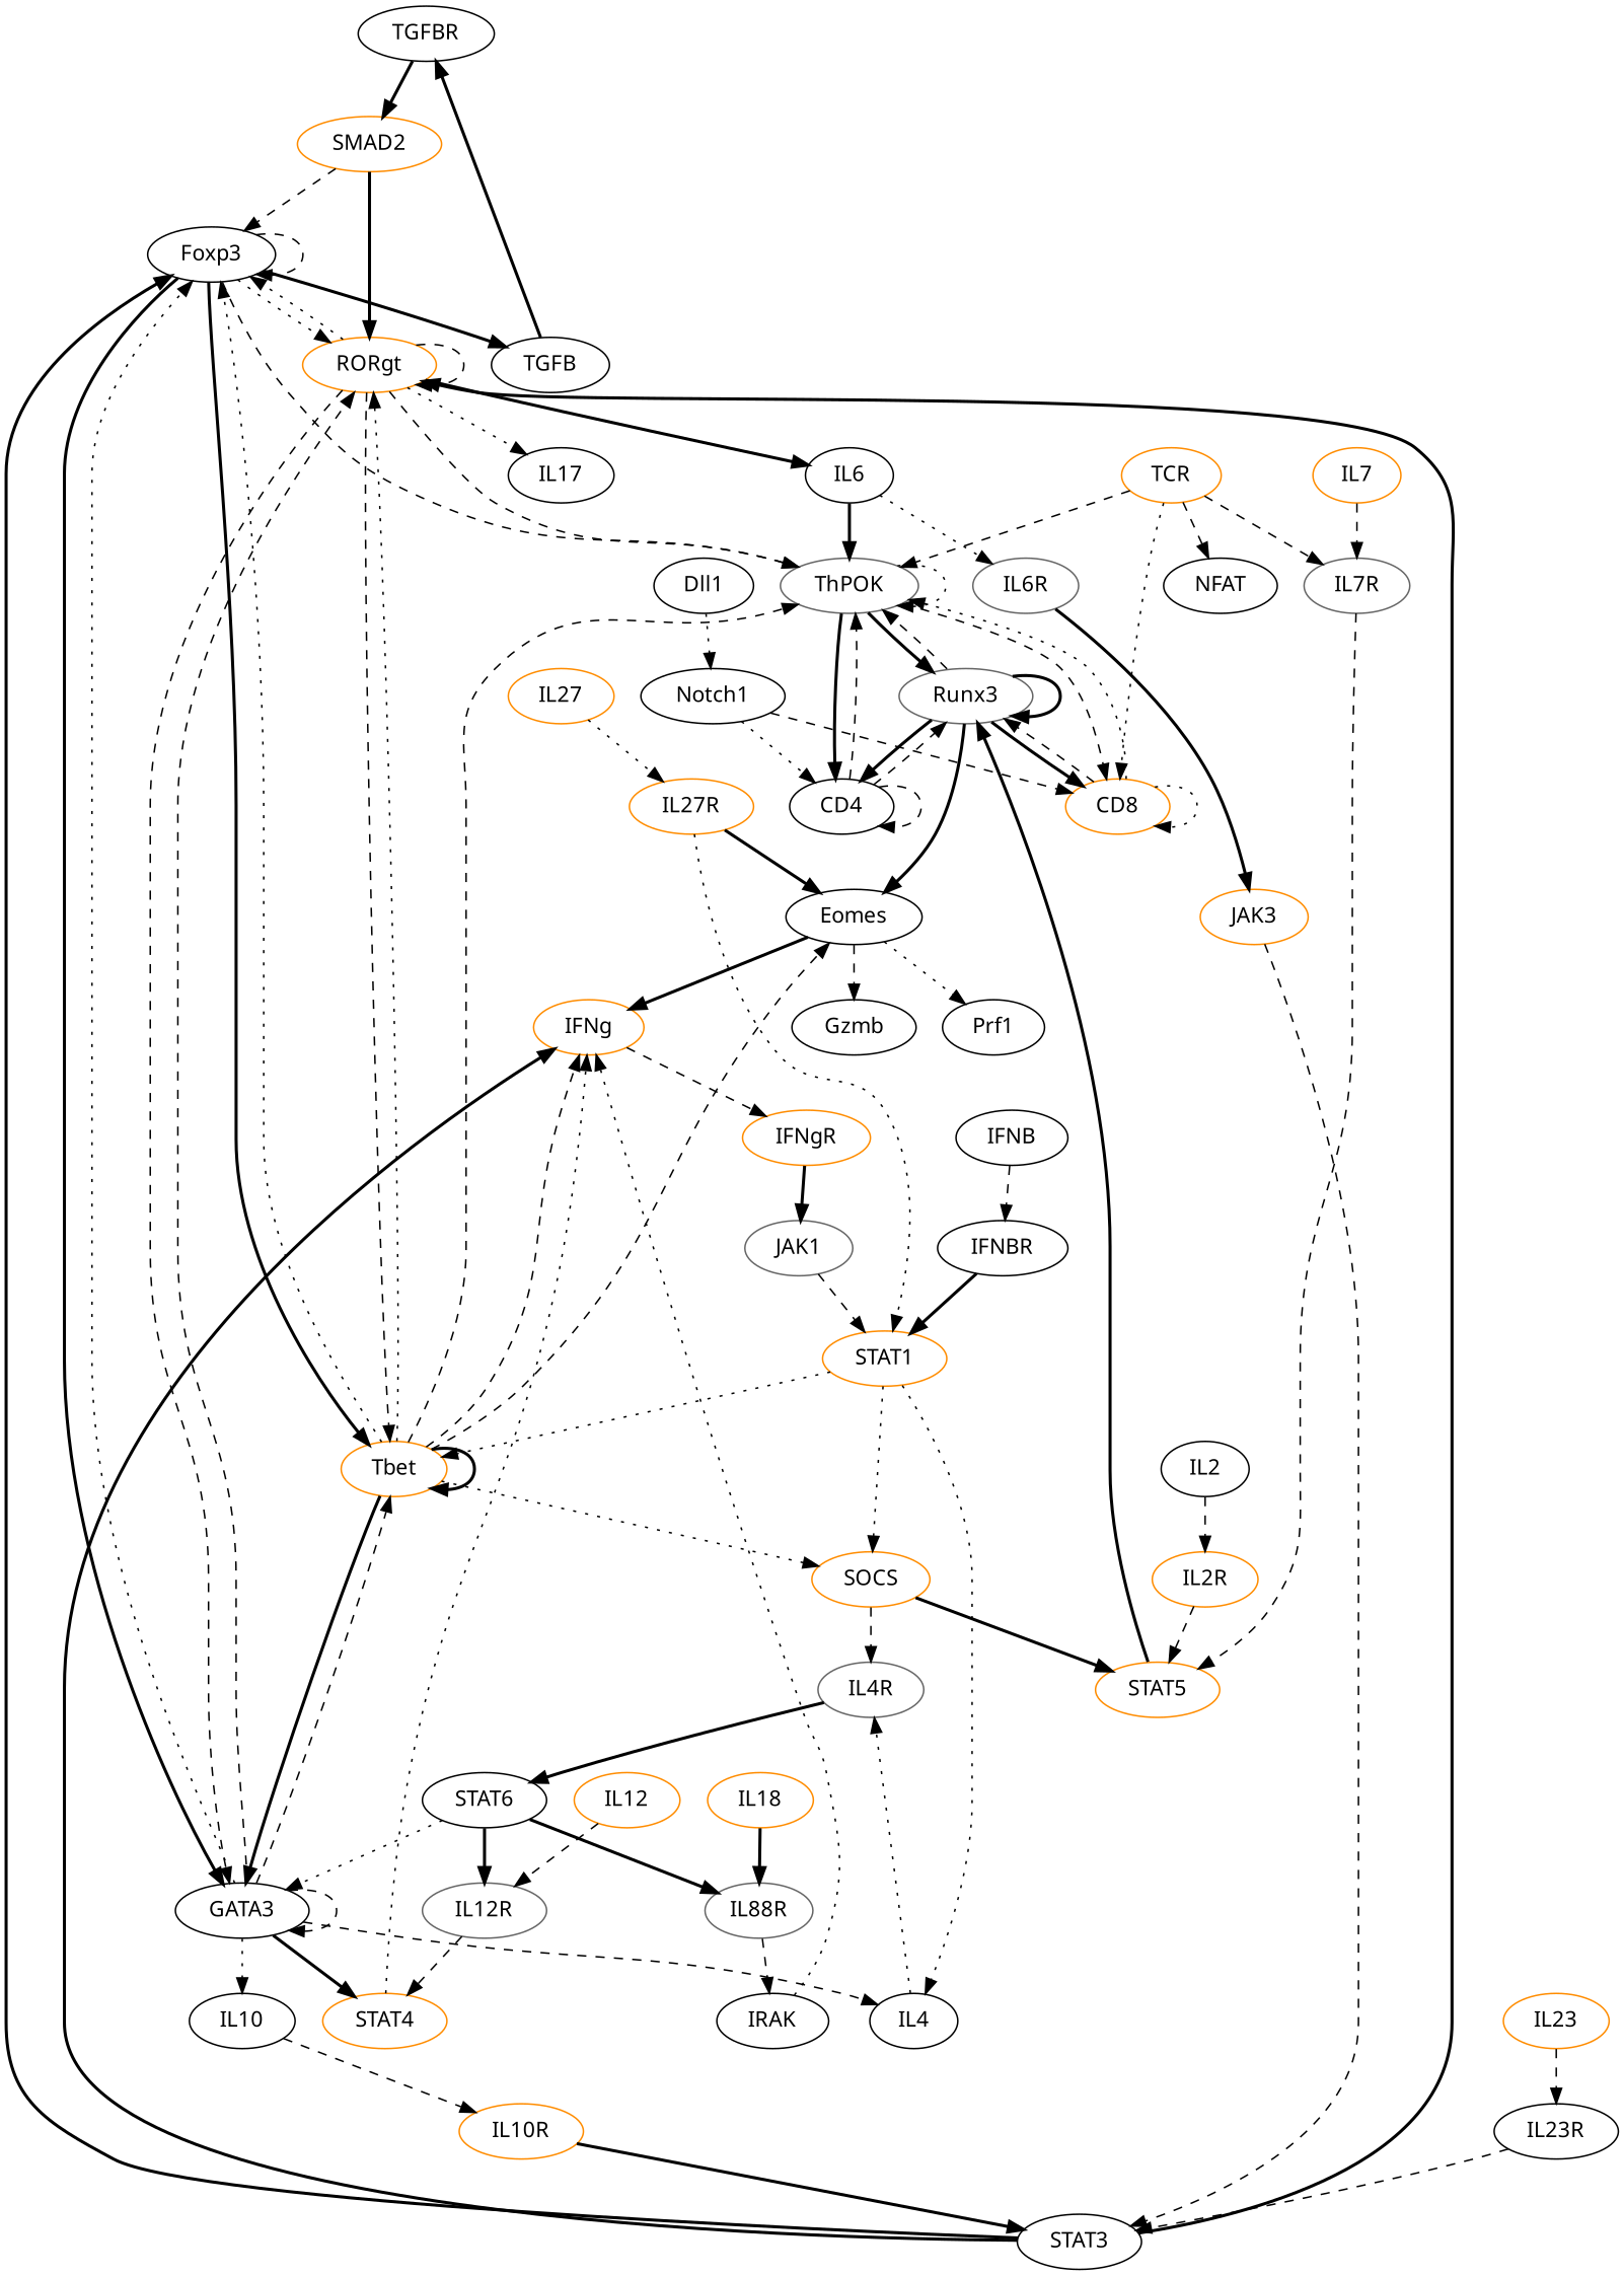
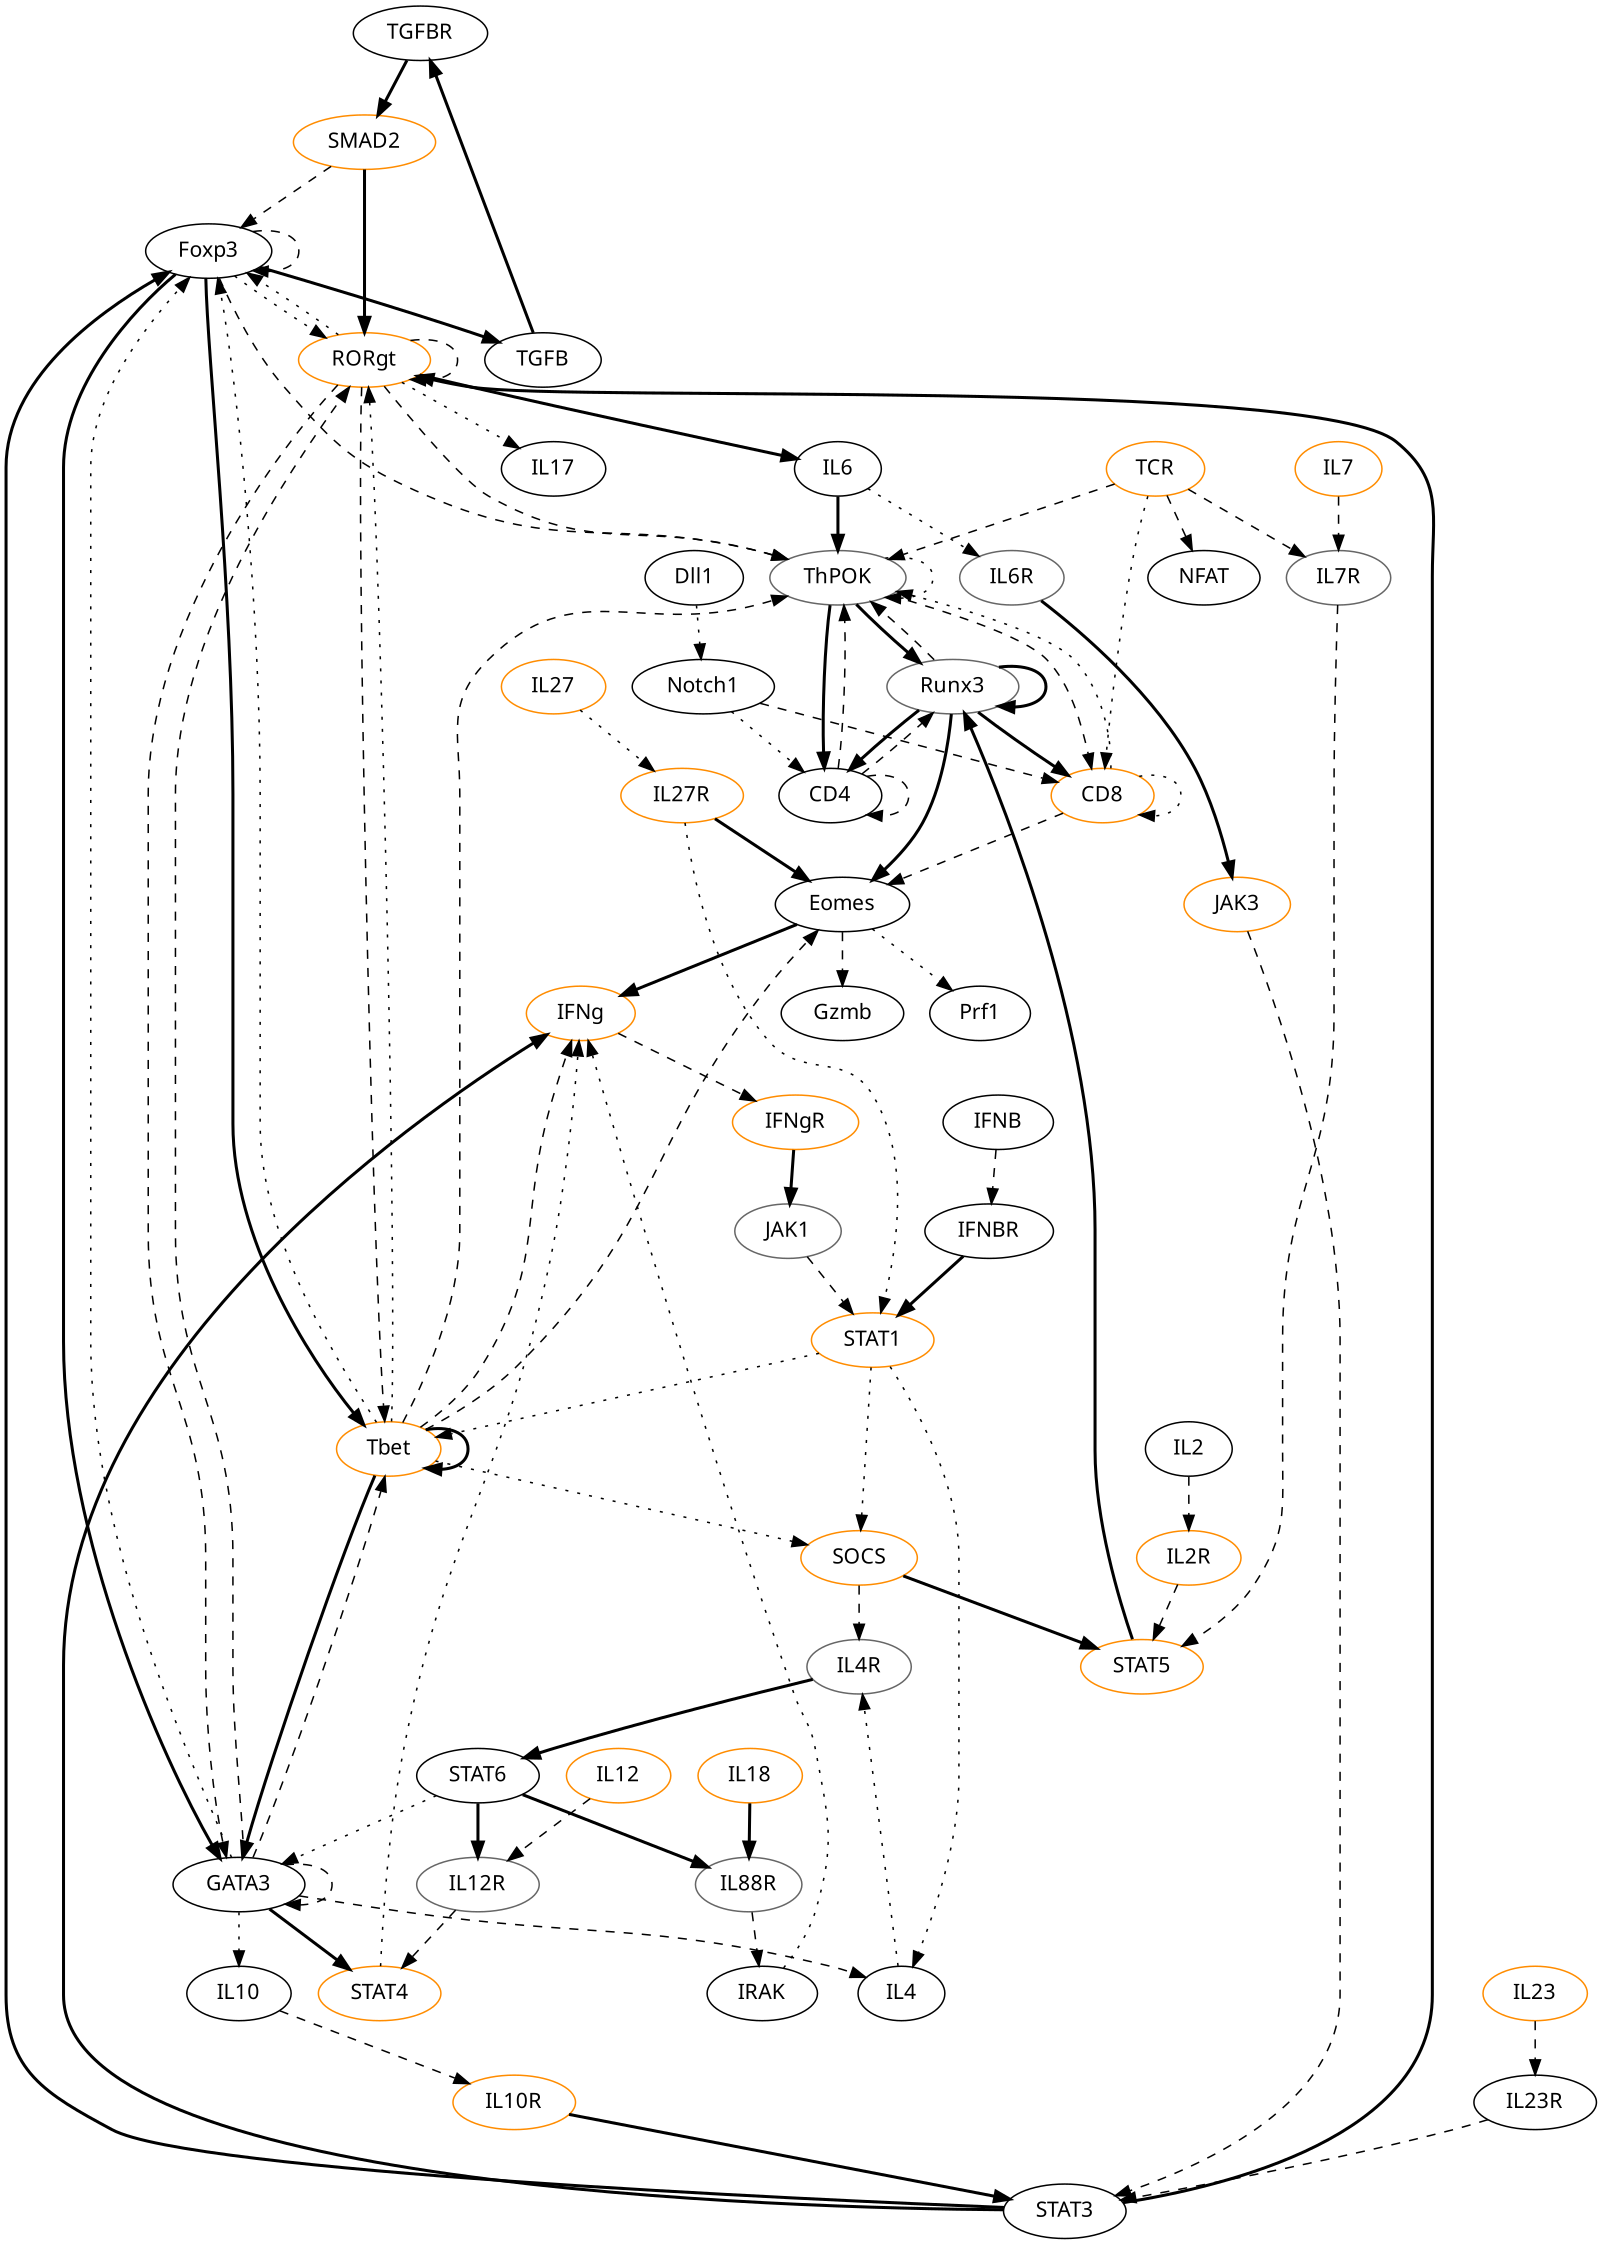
  digraph {
    fontname="Noto Sans"
    node [color=black fontname="Noto Sans"]
    edge [fontname="Noto Sans" style=dashed]
    " TGFBR " [equation="  ( TGFB ) "]
    " SMAD2 " [color=darkorange equation="  ( TGFBR ) "]
    " Foxp3 " [equation="  (  (  (  (  ( SMAD2  ) && ! ( STAT3  )  ) && ! ( Tbet  )  ) && ! ( GATA3  )  ) && ! ( RORgt  )  )  || (  (  (  (  ( Foxp3  ) && ! ( STAT3  )  ) && ! ( Tbet  )  ) && ! ( GATA3  )  ) && ! ( RORgt  )  ) "]
    " RORgt " [color=darkorange equation="  (  (  (  ( SMAD2  ) && ! ( Tbet  )  ) && ! ( Foxp3  )  ) && ! ( GATA3  )  )  || (  (  (  ( RORgt  ) && ! ( Tbet  )  ) && ! ( Foxp3  )  ) && ! ( GATA3  )  )  || (  (  (  ( STAT3  ) && ! ( Tbet  )  ) && ! ( Foxp3  )  ) && ! ( GATA3  )  ) "]
    " Runx3 " [color=gray40 equation="  (  (  ( Runx3  ) && ! ( ThPOK  )  ) && ! ( CD4  )  )  || (  (  ( STAT5  ) && ! ( ThPOK  )  ) && ! ( CD4  )  )  || (  (  ( CD8  ) && ! ( ThPOK  )  ) && ! ( CD4  )  ) "]
    " Eomes " [equation="  ( Runx3 )  || ( Tbet )  || ( IL27R ) "]
    " CD8 " [color=darkorange equation="  (  (  ( Runx3  ) && ! ( ThPOK  )  ) && ! ( TCR  )  )  || (  (  ( Notch1  ) && ! ( ThPOK  )  ) && ! ( TCR  )  )  || (  (  ( CD8  ) && ! ( ThPOK  )  ) && ! ( TCR  )  ) "]
    " ThPOK " [color=gray40 equation="  (  (  ( ThPOK  ) && ! ( CD8  )  ) && ! ( Runx3  )  )  || (  (  ( CD4  ) && ! ( CD8  )  ) && ! ( Runx3  )  )  || (  (  ( TCR  ) && ! ( CD8  )  ) && ! ( Runx3  )  )  || (  (  ( RORgt  ) && ! ( CD8  )  ) && ! ( Runx3  )  )  || (  (  ( Tbet  ) && ! ( CD8  )  ) && ! ( Runx3  )  )  || (  (  ( GATA3  ) && ! ( CD8  )  ) && ! ( Runx3  )  )  || (  (  ( Foxp3  ) && ! ( CD8  )  ) && ! ( Runx3  )  ) "]
    " CD4 " [equation="  (  ( ThPOK  ) && ! ( Runx3  )  )  || (  ( Notch1  ) && ! ( Runx3  )  )  || (  ( CD4  ) && ! ( Runx3  )  ) "]
    " IFNg " [color=darkorange equation="  (  ( STAT4  ) && ! ( STAT3  )  )  || (  ( IRAK  ) && ! ( STAT3  )  )  || (  ( Eomes  ) && ! ( STAT3  )  )  || (  ( Tbet  ) && ! ( STAT3  )  ) "]
    " Gzmb " [equation="  ( Eomes ) "]
    " Prf1 " [equation="  ( Eomes ) "]
    " Tbet " [color=darkorange equation="  (  (  (  ( Tbet  ) && ! ( GATA3  )  ) && ! ( RORgt  )  ) && ! ( Foxp3  )  )  || (  (  (  ( STAT1  ) && ! ( GATA3  )  ) && ! ( RORgt  )  ) && ! ( Foxp3  )  ) "]
    " GATA3 " [equation="  (  (  (  ( STAT6  ) && ! ( RORgt  )  ) && ! ( Foxp3  )  ) && ! ( Tbet  )  )  || (  (  (  ( GATA3  ) && ! ( RORgt  )  ) && ! ( Foxp3  )  ) && ! ( Tbet  )  ) "]
    " SOCS " [color=darkorange equation="  ( Tbet )  || ( STAT1 ) "]
    " STAT4 " [color=darkorange equation="  (  ( IL12R  ) && ! ( GATA3  )  ) "]
    " IL4 " [equation="  (  ( GATA3  ) && ! ( STAT1  )  ) "]
    " IL10 " [equation="  ( GATA3 ) "]
    " STAT5 " [color=darkorange equation="  (  ( IL7R  ) && ! ( SOCS  )  )  || (  ( IL2R  ) && ! ( SOCS  )  ) "]
    " IL4R " [color=gray40 equation="  (  ( IL4  ) && ! ( SOCS  )  ) "]
    " IFNgR " [color=darkorange equation="  ( IFNg ) "]
    " TGFB " [equation="  ( Foxp3 ) "]
    " IL17 " [equation="  ( RORgt ) "]
    " IL6 " [equation="  ( RORgt ) "]
    " IL2R " [color=darkorange equation="  ( IL2 ) "]
    " IFNBR " [equation="  ( IFNB ) "]
    " STAT1 " [color=darkorange equation="  ( IFNBR )  || ( IL27R )  || ( JAK1 ) "]
    " IRAK " [equation="  ( IL18R ) "]
    " JAK1 " [color=gray40 equation="  ( IFNgR ) "]
    " IL10R " [color=darkorange equation="  ( IL10 ) "]
    " STAT6 " [equation="  ( IL4R ) "]
    " IL6R " [color=gray40 equation="  ( IL6 ) "]
    " JAK3 " [color=darkorange equation="  ( IL6R ) "]
    " STAT3 " [equation="  ( JAK3 )  || ( IL23R )  || ( IL10R ) "]
    " IL27R " [color=darkorange equation="  ( IL27 ) "]
    " NFAT " [equation="  ( TCR ) "]
    " IL23R " [equation="  ( IL23 ) "]
    " IL7R " [color=gray40 equation="  (  ( IL7  ) && ! ( TCR  )  ) "]
    " IL12R " [color=gray40 equation="  (  ( IL12  ) && ! ( STAT6  )  ) "]
    n40 [color=gray40 equation="  (  ( IL18  ) && ! ( STAT6  )  ) " label=IL88R]
    " Notch1 " [equation="  ( Dll1 ) "]
    " IL2 "
    " IFNB "
    " TCR " [color=darkorange]
    " IL27 " [color=darkorange]
    " IL23 " [color=darkorange]
    " IL7 " [color=darkorange]
    " IL12 " [color=darkorange]
    " IL18 " [color=darkorange]
    " Dll1 "
    " TGFBR " -> " SMAD2 " [style=bold]
    " SMAD2 " -> " Foxp3 "
    " SMAD2 " -> " RORgt " [style=bold]
    " Foxp3 " -> " Foxp3 "
    " Foxp3 " -> " RORgt " [style=dotted]
    " Foxp3 " -> " ThPOK "
    " Foxp3 " -> " Tbet " [style=bold]
    " Foxp3 " -> " GATA3 " [style=bold]
    " Foxp3 " -> " TGFB " [style=bold]
    " RORgt " -> " Foxp3 " [style=dotted]
    " RORgt " -> " RORgt "
    " RORgt " -> " ThPOK "
    " RORgt " -> " Tbet "
    " RORgt " -> " GATA3 "
    " RORgt " -> " IL17 " [style=dotted]
    " RORgt " -> " IL6 " [style=bold]
    " Runx3 " -> " Runx3 " [style=bold]
    " Runx3 " -> " Eomes " [style=bold]
    " Runx3 " -> " CD8 " [style=bold]
    " Runx3 " -> " ThPOK "
    " Runx3 " -> " CD4 " [style=bold]
    " Eomes " -> " IFNg " [style=bold]
    " Eomes " -> " Gzmb "
    " Eomes " -> " Prf1 " [style=dotted]
-   " CD8 " -> " Runx3 "
+   " CD8 " -> " Eomes "
    " CD8 " -> " CD8 " [style=dotted]
    " CD8 " -> " ThPOK " [style=dotted]
    " ThPOK " -> " Runx3 " [style=bold]
    " ThPOK " -> " CD8 "
    " ThPOK " -> " ThPOK " [style=dotted]
    " ThPOK " -> " CD4 " [style=bold]
    " CD4 " -> " Runx3 "
    " CD4 " -> " ThPOK "
    " CD4 " -> " CD4 "
    " IFNg " -> " IFNgR "
    " Tbet " -> " Foxp3 " [style=dotted]
    " Tbet " -> " RORgt " [style=dotted]
    " Tbet " -> " Eomes "
    " Tbet " -> " ThPOK "
    " Tbet " -> " IFNg "
    " Tbet " -> " Tbet " [style=bold]
    " Tbet " -> " GATA3 " [style=bold]
    " Tbet " -> " SOCS " [style=dotted]
    " GATA3 " -> " Foxp3 " [style=dotted]
    " GATA3 " -> " RORgt "
    " GATA3 " -> " Tbet "
    " GATA3 " -> " GATA3 "
    " GATA3 " -> " STAT4 " [style=bold]
    " GATA3 " -> " IL4 "
    " GATA3 " -> " IL10 " [style=dotted]
    " SOCS " -> " STAT5 " [style=bold]
    " SOCS " -> " IL4R "
    " STAT4 " -> " IFNg " [style=dotted]
    " IL4 " -> " IL4R " [style=dotted]
    " IL10 " -> " IL10R "
    " STAT5 " -> " Runx3 " [style=bold]
    " IL4R " -> " STAT6 " [style=bold]
    " IFNgR " -> " JAK1 " [style=bold]
    " TGFB " -> " TGFBR " [style=bold]
    " IL6 " -> " ThPOK " [style=bold]
    " IL6 " -> " IL6R " [style=dotted]
    " IL2R " -> " STAT5 "
    " IFNBR " -> " STAT1 " [style=bold]
    " STAT1 " -> " Tbet " [style=dotted]
    " STAT1 " -> " SOCS " [style=dotted]
    " STAT1 " -> " IL4 " [style=dotted]
    " IRAK " -> " IFNg " [style=dotted]
    " JAK1 " -> " STAT1 "
    " IL10R " -> " STAT3 " [style=bold]
    " STAT6 " -> " GATA3 " [style=dotted]
    " STAT6 " -> " IL12R " [style=bold]
    " STAT6 " -> n40 [style=bold]
    " IL6R " -> " JAK3 " [style=bold]
    " JAK3 " -> " STAT3 "
    " STAT3 " -> " Foxp3 " [style=bold]
    " STAT3 " -> " RORgt " [style=bold]
    " STAT3 " -> " IFNg " [style=bold]
    " IL27R " -> " Eomes " [style=bold]
    " IL27R " -> " STAT1 " [style=dotted]
    " IL23R " -> " STAT3 "
    " IL7R " -> " STAT5 "
    " IL12R " -> " STAT4 "
    n40 -> " IRAK "
    " Notch1 " -> " CD8 "
    " Notch1 " -> " CD4 " [style=dotted]
    " IL2 " -> " IL2R "
    " IFNB " -> " IFNBR "
    " TCR " -> " CD8 " [style=dotted]
    " TCR " -> " ThPOK "
    " TCR " -> " NFAT "
    " TCR " -> " IL7R "
    " IL27 " -> " IL27R " [style=dotted]
    " IL23 " -> " IL23R "
    " IL7 " -> " IL7R "
    " IL12 " -> " IL12R "
    " IL18 " -> n40 [style=bold]
    " Dll1 " -> " Notch1 " [style=dotted]
  }
